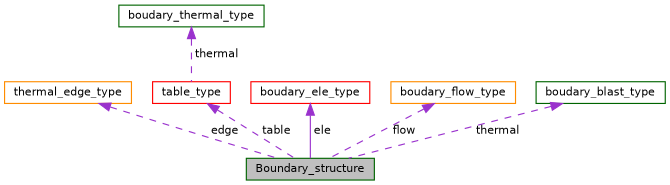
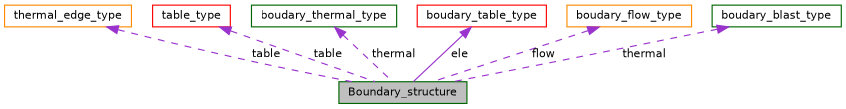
  digraph {
    rankdir=TB
    node [color=darkgreen fillcolor=white fontname=Helvetica fontsize=10 shape=record style=filled]
    edge [color=darkorchid3 dir=back fontname=Helvetica fontsize=10 labelfontname=Helvetica labelfontsize=10 style=dashed]
    n1 [fillcolor=grey75 fontcolor=black height=0.2 label=Boundary_structure width=0.4]
    n2 [color=darkorange height=0.2 label=thermal_edge_type width=0.4]
    n3 [color=red height=0.2 label=table_type width=0.4]
    n4 [height=0.2 label=boudary_thermal_type width=0.4]
-   n5 [color=red height=0.2 label=boudary_ele_type width=0.4]
+   n5 [color=red height=0.2 label=boudary_table_type width=0.4]
    n6 [color=darkorange height=0.2 label=boudary_flow_type width=0.4]
    n7 [height=0.2 label=boudary_blast_type width=0.4]
-   n2 -> n1 [label=" edge"]
+   n2 -> n1 [label=" table"]
    n3 -> n1 [label=" table"]
-   n4 -> n3 [label=" thermal"]
+   n4 -> n1 [label=" thermal"]
    n5 -> n1 [label=" ele" style=solid]
    n6 -> n1 [label=" flow"]
    n7 -> n1 [label=" thermal"]
  }
